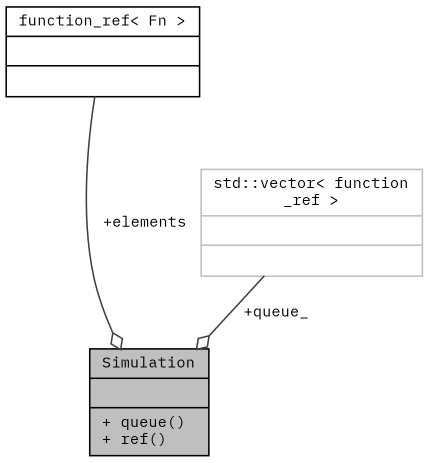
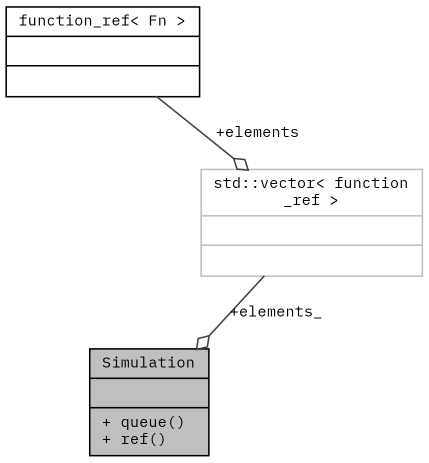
  digraph {
    fontname="IBM Plex Mono"
    node [color=black fillcolor=white fontname="IBM Plex Mono" fontsize=10 shape=record style=filled]
    edge [arrowhead=odiamond color=grey25 fontname="IBM Plex Mono" fontsize=10 labelfontname=Helvetica labelfontsize=10 style=solid]
    n1 [fillcolor=grey75 fontcolor=black height=0.2 label="{Simulation\n||+ queue()\l+ ref()\l}" width=0.4]
    n2 [color=grey75 height=0.2 label="{std::vector\< function\l_ref \>\n||}" width=0.4]
    n3 [height=0.2 label="{function_ref\< Fn \>\n||}" width=0.4]
-   n2 -> n1 [label=" +queue_"]
-   n3 -> n1 [label=" +elements"]
+   n2 -> n1 [label=" +elements_"]
+   n3 -> n2 [label=" +elements"]
  }
